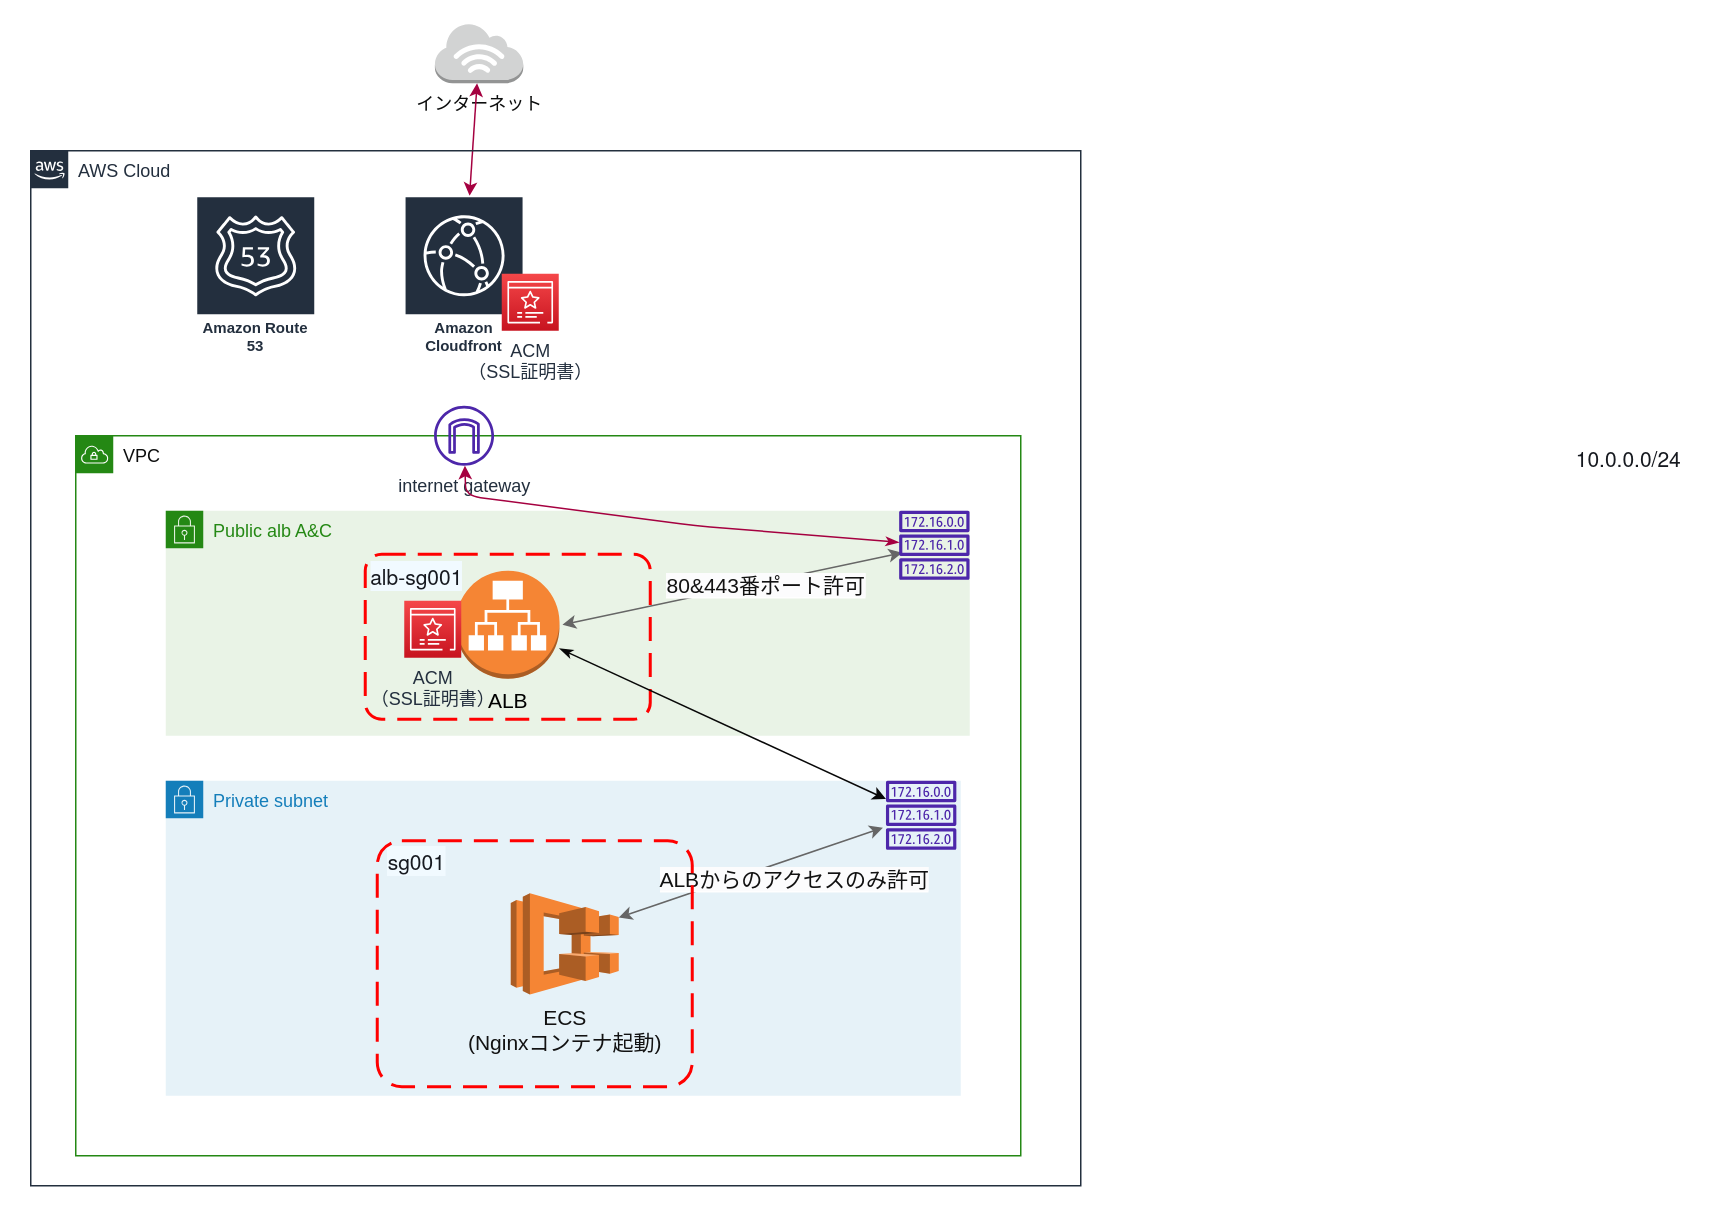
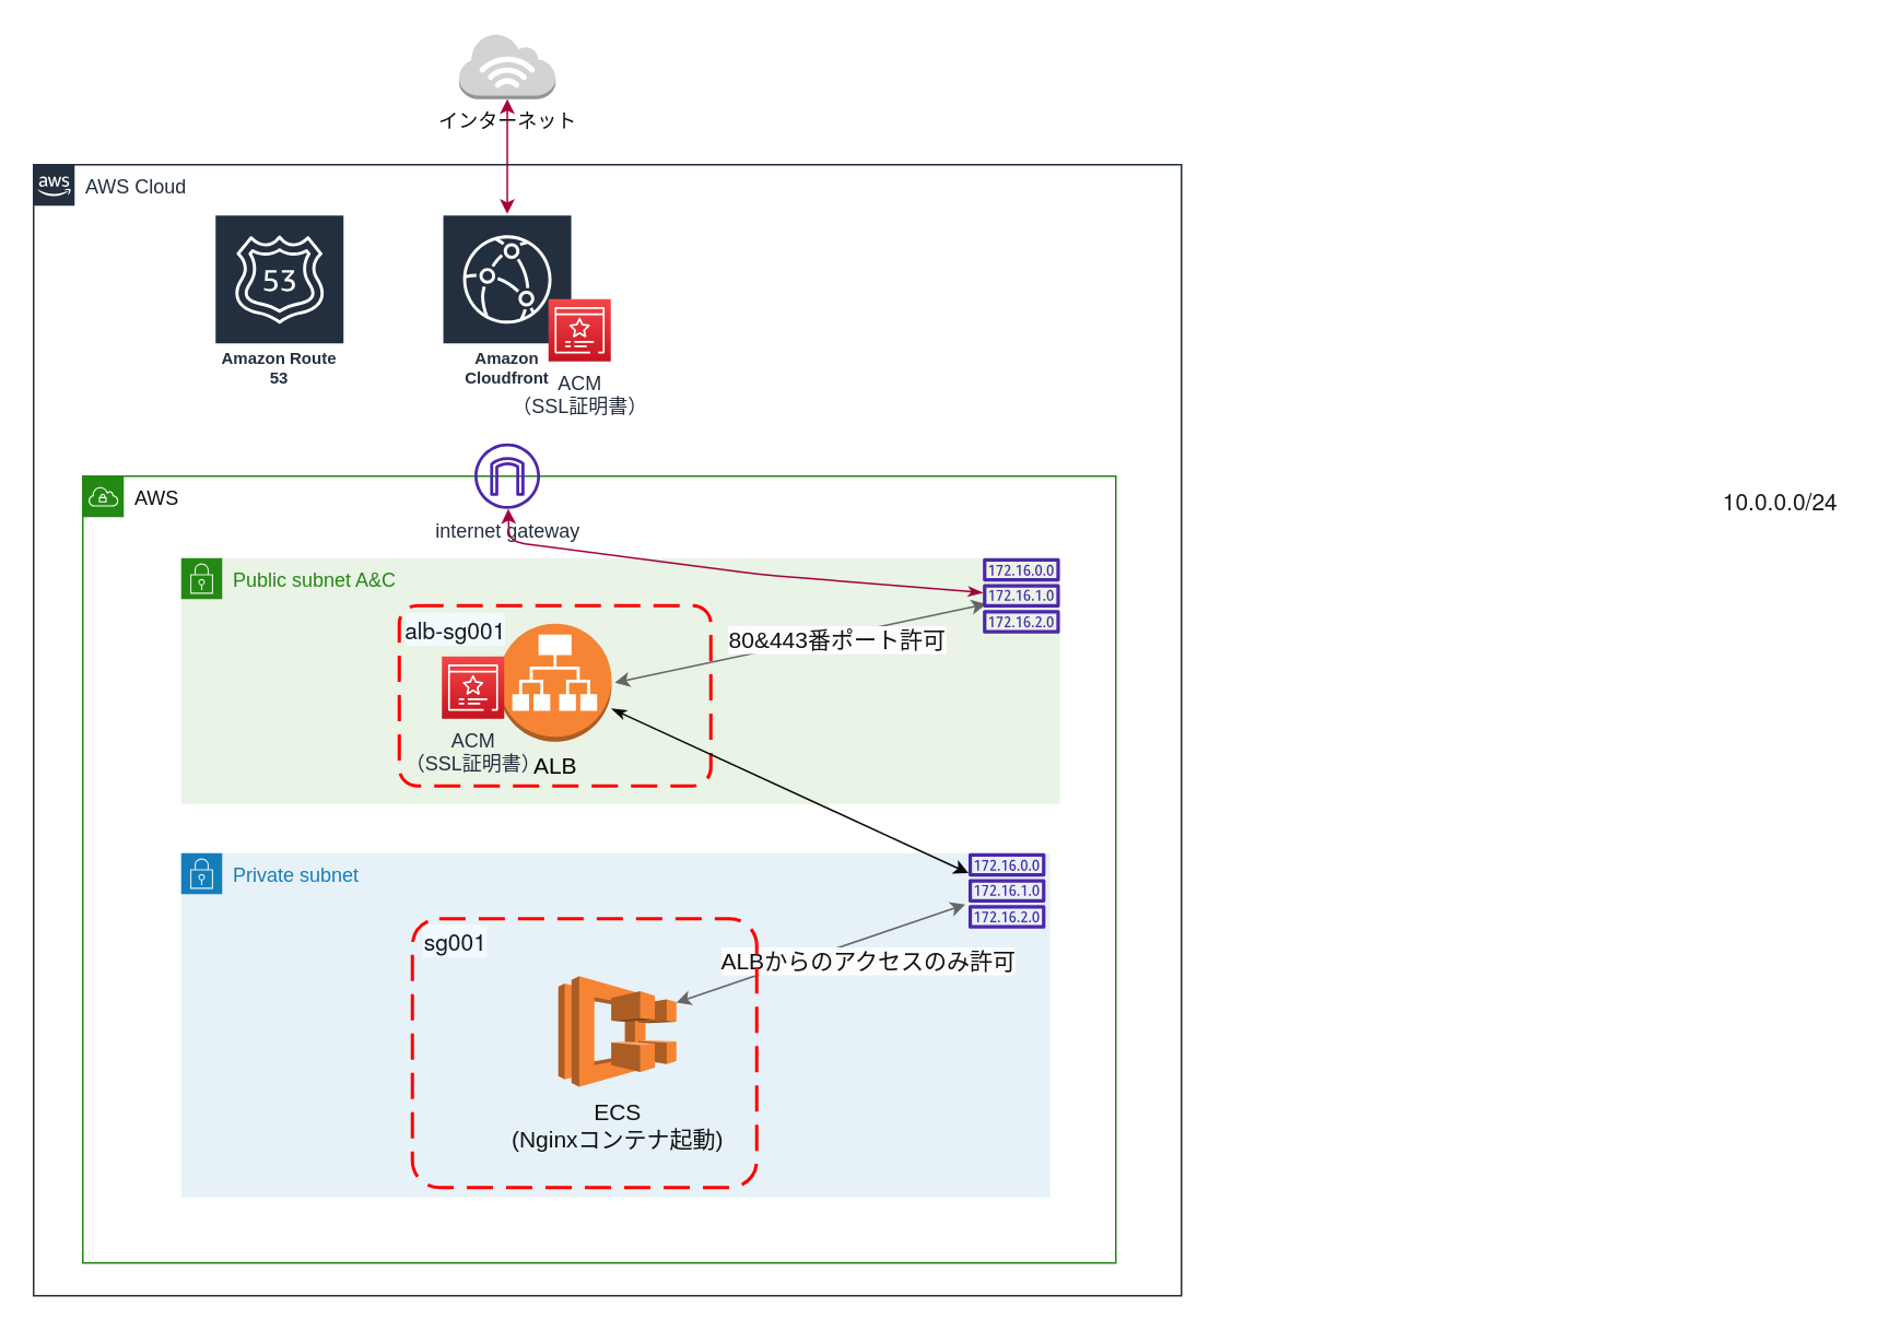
  <mxCell id="0" />
  <mxCell id="1" parent="0" />
- <mxCell id="2" value="&lt;font color=&quot;#0c0d0d&quot;&gt;VPC&lt;/font&gt;" style="points=[[0,0],[0.25,0],[0.5,0],[0.75,0],[1,0],[1,0.25],[1,0.5],[1,0.75],[1,1],[0.75,1],[0.5,1],[0.25,1],[0,1],[0,0.75],[0,0.5],[0,0.25]];outlineConnect=0;gradientColor=none;html=1;whiteSpace=wrap;fontSize=12;fontStyle=0;container=1;pointerEvents=0;collapsible=0;recursiveResize=0;shape=mxgraph.aws4.group;grIcon=mxgraph.aws4.group_vpc;strokeColor=#248814;fillColor=none;verticalAlign=top;align=left;spacingLeft=30;fontColor=#AAB7B8;dashed=0;" parent="1" vertex="1"><mxGeometry x="50" y="290" width="630" height="480" as="geometry" /></mxCell>
+ <mxCell id="2" value="&lt;font color=&quot;#0c0d0d&quot;&gt;AWS&lt;/font&gt;" style="points=[[0,0],[0.25,0],[0.5,0],[0.75,0],[1,0],[1,0.25],[1,0.5],[1,0.75],[1,1],[0.75,1],[0.5,1],[0.25,1],[0,1],[0,0.75],[0,0.5],[0,0.25]];outlineConnect=0;gradientColor=none;html=1;whiteSpace=wrap;fontSize=12;fontStyle=0;container=1;pointerEvents=0;collapsible=0;recursiveResize=0;shape=mxgraph.aws4.group;grIcon=mxgraph.aws4.group_vpc;strokeColor=#248814;fillColor=none;verticalAlign=top;align=left;spacingLeft=30;fontColor=#AAB7B8;dashed=0;" parent="1" vertex="1"><mxGeometry x="50" y="290" width="630" height="480" as="geometry" /></mxCell>
  <mxCell id="3" value="&lt;span style=&quot;color: rgb(22, 25, 31); font-family: &amp;quot;Amazon Ember&amp;quot;, &amp;quot;Helvetica Neue&amp;quot;, Roboto, Arial, sans-serif; font-size: 14px; font-style: normal; font-variant-ligatures: normal; font-variant-caps: normal; font-weight: 400; letter-spacing: normal; orphans: 2; text-align: left; text-indent: 0px; text-transform: none; widows: 2; word-spacing: 0px; -webkit-text-stroke-width: 0px; background-color: rgb(255, 255, 255); text-decoration-thickness: initial; text-decoration-style: initial; text-decoration-color: initial; float: none; display: inline !important;&quot;&gt;10.0.0.0/24&lt;/span&gt;" style="text;html=1;align=center;verticalAlign=middle;resizable=0;points=[];autosize=1;strokeColor=none;fillColor=none;fontColor=#0d0c0c;" parent="2" vertex="1"><mxGeometry x="990" width="90" height="30" as="geometry" /></mxCell>
- <mxCell id="4" value="Public alb A&amp;amp;C" style="points=[[0,0],[0.25,0],[0.5,0],[0.75,0],[1,0],[1,0.25],[1,0.5],[1,0.75],[1,1],[0.75,1],[0.5,1],[0.25,1],[0,1],[0,0.75],[0,0.5],[0,0.25]];outlineConnect=0;gradientColor=none;html=1;whiteSpace=wrap;fontSize=12;fontStyle=0;container=1;pointerEvents=0;collapsible=0;recursiveResize=0;shape=mxgraph.aws4.group;grIcon=mxgraph.aws4.group_security_group;grStroke=0;strokeColor=#248814;fillColor=#E9F3E6;verticalAlign=top;align=left;spacingLeft=30;fontColor=#248814;dashed=0;" parent="2" vertex="1"><mxGeometry x="60" y="50" width="536" height="150" as="geometry" /></mxCell>
+ <mxCell id="4" value="Public subnet A&amp;amp;C" style="points=[[0,0],[0.25,0],[0.5,0],[0.75,0],[1,0],[1,0.25],[1,0.5],[1,0.75],[1,1],[0.75,1],[0.5,1],[0.25,1],[0,1],[0,0.75],[0,0.5],[0,0.25]];outlineConnect=0;gradientColor=none;html=1;whiteSpace=wrap;fontSize=12;fontStyle=0;container=1;pointerEvents=0;collapsible=0;recursiveResize=0;shape=mxgraph.aws4.group;grIcon=mxgraph.aws4.group_security_group;grStroke=0;strokeColor=#248814;fillColor=#E9F3E6;verticalAlign=top;align=left;spacingLeft=30;fontColor=#248814;dashed=0;" parent="2" vertex="1"><mxGeometry x="60" y="50" width="536" height="150" as="geometry" /></mxCell>
  <mxCell id="5" value="&lt;span style=&quot;background-color: rgb(252, 252, 253);&quot;&gt;80&amp;amp;443番ポート許可&lt;/span&gt;" style="html=1;fontSize=14;fontColor=#121212;fillColor=#f5f5f5;strokeColor=#666666;startArrow=classic;exitX=1;exitY=0.5;exitDx=0;exitDy=0;exitPerimeter=0;shadow=0;startFill=1;" parent="4" edge="1"><mxGeometry x="0.192" y="-3" relative="1" as="geometry"><mxPoint x="264.5" y="76" as="sourcePoint" /><mxPoint x="490.928" y="27.977" as="targetPoint" /><mxPoint as="offset" /></mxGeometry></mxCell>
  <mxCell id="6" value="&lt;span style=&quot;color: rgb(0, 0, 0); font-size: 14px;&quot;&gt;ALB&lt;/span&gt;" style="outlineConnect=0;dashed=0;verticalLabelPosition=bottom;verticalAlign=top;align=center;html=1;shape=mxgraph.aws3.application_load_balancer;fillColor=#F58534;gradientColor=none;fontColor=#a16c5e;" parent="4" vertex="1"><mxGeometry x="193.5" y="40" width="69" height="72" as="geometry" /></mxCell>
  <mxCell id="7" value="" style="sketch=0;outlineConnect=0;fontColor=#232F3E;gradientColor=none;fillColor=#4D27AA;strokeColor=none;dashed=0;verticalLabelPosition=bottom;verticalAlign=top;align=center;html=1;fontSize=12;fontStyle=0;aspect=fixed;pointerEvents=1;shape=mxgraph.aws4.route_table;" parent="4" vertex="1"><mxGeometry x="488.79" width="47.21" height="46" as="geometry" /></mxCell>
  <mxCell id="8" value="" style="rounded=1;arcSize=10;dashed=1;strokeColor=#ff0000;fillColor=none;gradientColor=none;dashPattern=8 4;strokeWidth=2;verticalAlign=bottom;fontColor=#000000;fontSize=14;" parent="4" vertex="1"><mxGeometry x="133" y="29" width="190" height="110" as="geometry" /></mxCell>
  <mxCell id="9" value="&lt;span style=&quot;color: rgb(22, 25, 31); font-family: &amp;quot;Amazon Ember&amp;quot;, &amp;quot;Helvetica Neue&amp;quot;, Roboto, Arial, sans-serif; font-size: 14px; text-align: start; background-color: rgb(241, 250, 255);&quot;&gt;alb-sg001&lt;/span&gt;" style="text;html=1;align=center;verticalAlign=middle;resizable=0;points=[];autosize=1;strokeColor=none;fillColor=none;" parent="4" vertex="1"><mxGeometry x="122" y="29" width="90" height="30" as="geometry" /></mxCell>
  <mxCell id="10" value="Private subnet" style="points=[[0,0],[0.25,0],[0.5,0],[0.75,0],[1,0],[1,0.25],[1,0.5],[1,0.75],[1,1],[0.75,1],[0.5,1],[0.25,1],[0,1],[0,0.75],[0,0.5],[0,0.25]];outlineConnect=0;gradientColor=none;html=1;whiteSpace=wrap;fontSize=12;fontStyle=0;container=1;pointerEvents=0;collapsible=0;recursiveResize=0;shape=mxgraph.aws4.group;grIcon=mxgraph.aws4.group_security_group;grStroke=0;strokeColor=#147EBA;fillColor=#E6F2F8;verticalAlign=top;align=left;spacingLeft=30;fontColor=#147EBA;dashed=0;" parent="2" vertex="1"><mxGeometry x="60" y="230" width="530" height="210" as="geometry" /></mxCell>
  <mxCell id="11" value="&lt;span style=&quot;color: rgb(22, 25, 31); font-family: &amp;quot;Amazon Ember&amp;quot;, &amp;quot;Helvetica Neue&amp;quot;, Roboto, Arial, sans-serif; font-size: 14px; text-align: start; background-color: rgb(241, 250, 255);&quot;&gt;sg001&lt;/span&gt;" style="text;html=1;align=center;verticalAlign=middle;resizable=0;points=[];autosize=1;strokeColor=none;fillColor=none;" parent="10" vertex="1"><mxGeometry x="137.0" y="39" width="60" height="30" as="geometry" /></mxCell>
  <mxCell id="12" value="" style="sketch=0;outlineConnect=0;fontColor=#232F3E;gradientColor=none;fillColor=#4D27AA;strokeColor=none;dashed=0;verticalLabelPosition=bottom;verticalAlign=top;align=center;html=1;fontSize=12;fontStyle=0;aspect=fixed;pointerEvents=1;shape=mxgraph.aws4.route_table;" parent="10" vertex="1"><mxGeometry x="480.0" width="47.21" height="46" as="geometry" /></mxCell>
  <mxCell id="13" style="edgeStyle=none;html=1;shadow=0;labelBackgroundColor=#fcfcfd;fontSize=14;fontColor=#080707;startArrow=classic;startFill=1;" parent="10" edge="1"><mxGeometry relative="1" as="geometry"><mxPoint x="240.81" y="117.78" as="sourcePoint" /><mxPoint x="240.81" y="130.22" as="targetPoint" /></mxGeometry></mxCell>
  <mxCell id="14" value="&lt;span style=&quot;color: rgb(18, 18, 18); font-size: 14px;&quot;&gt;ECS&lt;/span&gt;&lt;br style=&quot;padding: 0px; margin: 0px; color: rgb(18, 18, 18); font-size: 14px;&quot;&gt;&lt;span style=&quot;color: rgb(18, 18, 18); font-size: 14px;&quot;&gt;(Nginxコンテナ起動)&lt;/span&gt;" style="outlineConnect=0;dashed=0;verticalLabelPosition=bottom;verticalAlign=top;align=center;html=1;shape=mxgraph.aws3.ecs;fillColor=#F58534;gradientColor=none;" vertex="1" parent="10"><mxGeometry x="230" y="75" width="72" height="67.5" as="geometry" /></mxCell>
  <mxCell id="15" value="&lt;span style=&quot;background-color: rgb(252, 252, 253);&quot;&gt;ALBからのアクセスのみ許可&lt;/span&gt;" style="html=1;fontSize=14;fontColor=#121212;fillColor=#f5f5f5;strokeColor=#666666;startArrow=classic;shadow=0;startFill=1;exitX=1;exitY=0.24;exitDx=0;exitDy=0;exitPerimeter=0;" parent="10" source="14" edge="1"><mxGeometry x="0.274" y="-14" relative="1" as="geometry"><mxPoint x="251.81" y="101.8" as="sourcePoint" /><mxPoint x="478.138" y="31.309" as="targetPoint" /><mxPoint as="offset" /></mxGeometry></mxCell>
  <mxCell id="16" value="" style="rounded=1;arcSize=10;dashed=1;strokeColor=#ff0000;fillColor=none;gradientColor=none;dashPattern=8 4;strokeWidth=2;fontSize=14;verticalAlign=bottom;fontColor=#121212;" parent="10" vertex="1"><mxGeometry x="141" y="40" width="210" height="164" as="geometry" /></mxCell>
  <mxCell id="17" style="edgeStyle=none;html=1;shadow=0;labelBackgroundColor=#fcfcfd;fontSize=14;fontColor=#080808;startArrow=classicThin;startFill=1;strokeColor=#080808;" parent="2" source="6" target="12" edge="1"><mxGeometry relative="1" as="geometry" /></mxCell>
- <mxCell id="18" value="インターネット" style="outlineConnect=0;dashed=0;verticalLabelPosition=bottom;verticalAlign=top;align=center;html=1;shape=mxgraph.aws3.internet_3;fillColor=#D2D3D3;gradientColor=none;fontColor=#0c0d0d;" parent="1" vertex="1"><mxGeometry x="289.44" y="15" width="58.89" height="40" as="geometry" /></mxCell>
+ <mxCell id="18" value="インターネット" style="outlineConnect=0;dashed=0;verticalLabelPosition=bottom;verticalAlign=top;align=center;html=1;shape=mxgraph.aws3.internet_3;fillColor=#D2D3D3;gradientColor=none;fontColor=#0c0d0d;" parent="1" vertex="1"><mxGeometry x="279.44" y="20" width="58.89" height="40" as="geometry" /></mxCell>
  <mxCell id="19" value="" style="edgeStyle=none;html=1;fillColor=#d80073;strokeColor=#A50040;startArrow=classic;startFill=1;" parent="1" source="23" target="18" edge="1"><mxGeometry relative="1" as="geometry"><mxPoint x="510" y="60.667" as="sourcePoint" /></mxGeometry></mxCell>
  <mxCell id="20" value="internet gateway" style="sketch=0;outlineConnect=0;fontColor=#232F3E;gradientColor=none;fillColor=#4D27AA;strokeColor=none;dashed=0;verticalLabelPosition=bottom;verticalAlign=top;align=center;html=1;fontSize=12;fontStyle=0;aspect=fixed;pointerEvents=1;shape=mxgraph.aws4.internet_gateway;" parent="1" vertex="1"><mxGeometry x="288.89" y="270" width="40" height="40" as="geometry" /></mxCell>
  <mxCell id="21" style="edgeStyle=none;html=1;fillColor=#d80073;strokeColor=#A50040;startArrow=classicThin;startFill=1;" parent="1" source="7" edge="1" target="20"><mxGeometry relative="1" as="geometry"><mxPoint x="462.667" y="310" as="targetPoint" /><Array as="points"><mxPoint x="463" y="350" /><mxPoint x="310" y="330" /></Array></mxGeometry></mxCell>
  <mxCell id="22" value="AWS Cloud" style="points=[[0,0],[0.25,0],[0.5,0],[0.75,0],[1,0],[1,0.25],[1,0.5],[1,0.75],[1,1],[0.75,1],[0.5,1],[0.25,1],[0,1],[0,0.75],[0,0.5],[0,0.25]];outlineConnect=0;gradientColor=none;html=1;whiteSpace=wrap;fontSize=12;fontStyle=0;container=1;pointerEvents=0;collapsible=0;recursiveResize=0;shape=mxgraph.aws4.group;grIcon=mxgraph.aws4.group_aws_cloud_alt;strokeColor=#232F3E;fillColor=none;verticalAlign=top;align=left;spacingLeft=30;fontColor=#232F3E;dashed=0;" vertex="1" parent="1"><mxGeometry x="20" y="100" width="700" height="690" as="geometry" /></mxCell>
  <mxCell id="23" value="Amazon Cloudfront" style="sketch=0;outlineConnect=0;fontColor=#232F3E;gradientColor=none;strokeColor=#ffffff;fillColor=#232F3E;dashed=0;verticalLabelPosition=middle;verticalAlign=bottom;align=center;html=1;whiteSpace=wrap;fontSize=10;fontStyle=1;spacing=3;shape=mxgraph.aws4.productIcon;prIcon=mxgraph.aws4.cloudfront;" vertex="1" parent="22"><mxGeometry x="248.88" y="30" width="80" height="110" as="geometry" /></mxCell>
  <mxCell id="24" value="Amazon Route 53" style="sketch=0;outlineConnect=0;fontColor=#232F3E;gradientColor=none;strokeColor=#ffffff;fillColor=#232F3E;dashed=0;verticalLabelPosition=middle;verticalAlign=bottom;align=center;html=1;whiteSpace=wrap;fontSize=10;fontStyle=1;spacing=3;shape=mxgraph.aws4.productIcon;prIcon=mxgraph.aws4.route_53;" vertex="1" parent="22"><mxGeometry x="110" y="30" width="80" height="110" as="geometry" /></mxCell>
  <mxCell id="25" value="ACM&lt;br&gt;（SSL証明書）" style="sketch=0;points=[[0,0,0],[0.25,0,0],[0.5,0,0],[0.75,0,0],[1,0,0],[0,1,0],[0.25,1,0],[0.5,1,0],[0.75,1,0],[1,1,0],[0,0.25,0],[0,0.5,0],[0,0.75,0],[1,0.25,0],[1,0.5,0],[1,0.75,0]];outlineConnect=0;fontColor=#232F3E;gradientColor=#F54749;gradientDirection=north;fillColor=#C7131F;strokeColor=#ffffff;dashed=0;verticalLabelPosition=bottom;verticalAlign=top;align=center;html=1;fontSize=12;fontStyle=0;aspect=fixed;shape=mxgraph.aws4.resourceIcon;resIcon=mxgraph.aws4.certificate_manager_3;" vertex="1" parent="22"><mxGeometry x="249" y="300" width="38" height="38" as="geometry" /></mxCell>
  <mxCell id="26" value="ACM&lt;br&gt;（SSL証明書）" style="sketch=0;points=[[0,0,0],[0.25,0,0],[0.5,0,0],[0.75,0,0],[1,0,0],[0,1,0],[0.25,1,0],[0.5,1,0],[0.75,1,0],[1,1,0],[0,0.25,0],[0,0.5,0],[0,0.75,0],[1,0.25,0],[1,0.5,0],[1,0.75,0]];outlineConnect=0;fontColor=#232F3E;gradientColor=#F54749;gradientDirection=north;fillColor=#C7131F;strokeColor=#ffffff;dashed=0;verticalLabelPosition=bottom;verticalAlign=top;align=center;html=1;fontSize=12;fontStyle=0;aspect=fixed;shape=mxgraph.aws4.resourceIcon;resIcon=mxgraph.aws4.certificate_manager_3;" vertex="1" parent="22"><mxGeometry x="314" y="82" width="38" height="38" as="geometry" /></mxCell>
